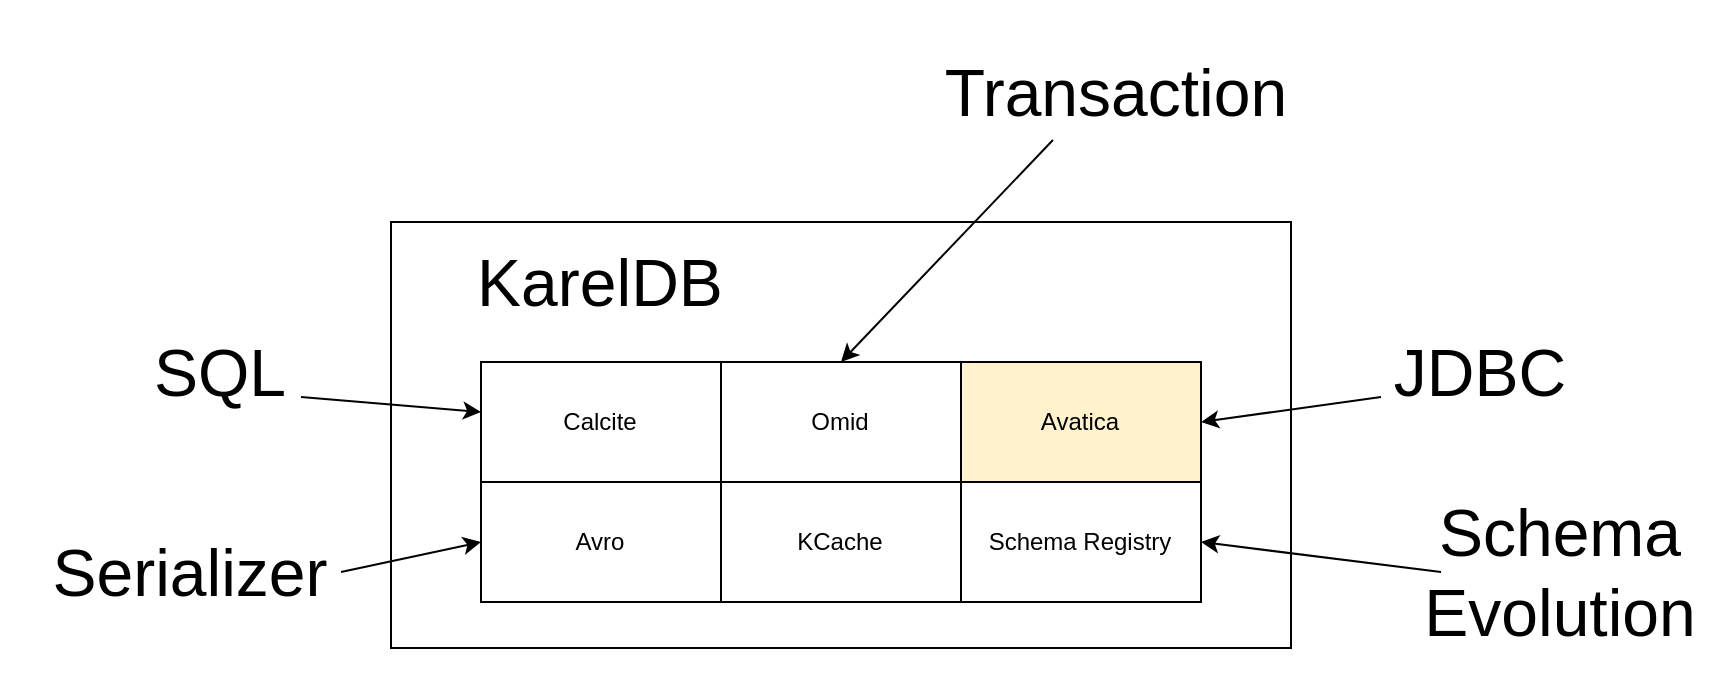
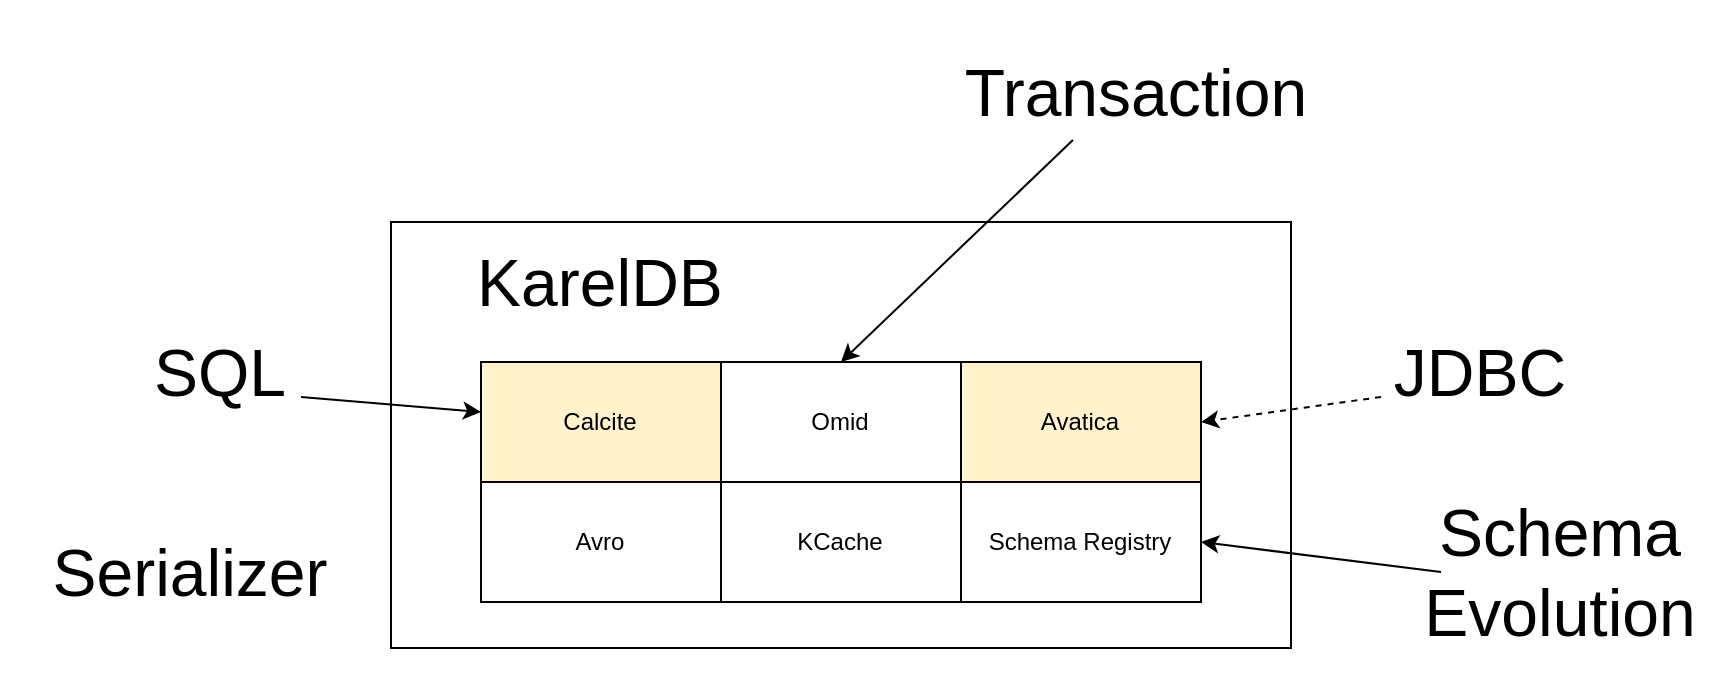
  <mxCell id="0" />
  <mxCell id="1" parent="0" />
  <mxCell id="2" value="" style="rounded=0;whiteSpace=wrap;html=1;" vertex="1" parent="1"><mxGeometry x="195" y="110.5" width="450" height="213" as="geometry" /></mxCell>
  <mxCell id="3" value="KCache" style="rounded=0;whiteSpace=wrap;html=1;" vertex="1" parent="1"><mxGeometry x="360" y="240.5" width="120" height="60" as="geometry" /></mxCell>
  <mxCell id="4" value="Avro" style="rounded=0;whiteSpace=wrap;html=1;" vertex="1" parent="1"><mxGeometry x="240" y="240.5" width="120" height="60" as="geometry" /></mxCell>
- <mxCell id="5" value="Calcite" style="rounded=0;whiteSpace=wrap;html=1;" vertex="1" parent="1"><mxGeometry x="240" y="180.5" width="120" height="60" as="geometry" /></mxCell>
+ <mxCell id="5" value="Calcite" style="rounded=0;whiteSpace=wrap;html=1;fillColor=#fff2cc;" vertex="1" parent="1"><mxGeometry x="240" y="180.5" width="120" height="60" as="geometry" /></mxCell>
  <mxCell id="6" value="Omid" style="rounded=0;whiteSpace=wrap;html=1;" vertex="1" parent="1"><mxGeometry x="360" y="180.5" width="120" height="60" as="geometry" /></mxCell>
  <mxCell id="7" value="Avatica" style="rounded=0;whiteSpace=wrap;html=1;fillColor=#fff2cc;" vertex="1" parent="1"><mxGeometry x="480" y="180.5" width="120" height="60" as="geometry" /></mxCell>
  <mxCell id="8" value="Schema Registry" style="rounded=0;whiteSpace=wrap;html=1;" vertex="1" parent="1"><mxGeometry x="480" y="240.5" width="120" height="60" as="geometry" /></mxCell>
  <mxCell id="9" value="KarelDB" style="text;html=1;strokeColor=none;fillColor=none;align=center;verticalAlign=middle;whiteSpace=wrap;rounded=0;fontSize=33;" vertex="1" parent="1"><mxGeometry x="220" y="110.5" width="160" height="60" as="geometry" /></mxCell>
  <mxCell id="10" value="SQL" style="text;html=1;strokeColor=none;fillColor=none;align=center;verticalAlign=middle;whiteSpace=wrap;rounded=0;fontSize=33;" vertex="1" parent="1"><mxGeometry x="70" y="160.5" width="80" height="50" as="geometry" /></mxCell>
  <mxCell id="11" value="" style="endArrow=classic;html=1;fontSize=33;exitX=1;exitY=0.75;exitDx=0;exitDy=0;" edge="1" parent="1" source="10" target="5"><mxGeometry width="50" height="50" relative="1" as="geometry"><mxPoint x="70" y="340.5" as="sourcePoint" /><mxPoint x="120" y="340.5" as="targetPoint" /></mxGeometry></mxCell>
  <mxCell id="12" value="Serializer" style="text;html=1;strokeColor=none;fillColor=none;align=center;verticalAlign=middle;whiteSpace=wrap;rounded=0;fontSize=33;" vertex="1" parent="1"><mxGeometry x="20" y="260.5" width="150" height="50" as="geometry" /></mxCell>
- <mxCell id="13" value="" style="endArrow=classic;html=1;fontSize=33;exitX=1;exitY=0.5;exitDx=0;exitDy=0;entryX=0;entryY=0.5;entryDx=0;entryDy=0;" edge="1" parent="1" source="12" target="4"><mxGeometry width="50" height="50" relative="1" as="geometry"><mxPoint x="160" y="280.5" as="sourcePoint" /><mxPoint x="250" y="288" as="targetPoint" /></mxGeometry></mxCell>
- <mxCell id="14" value="Transaction" style="text;html=1;strokeColor=none;fillColor=none;align=center;verticalAlign=middle;whiteSpace=wrap;rounded=0;fontSize=33;" vertex="1" parent="1"><mxGeometry x="470" y="20.5" width="176" height="50" as="geometry" /></mxCell>
+ <mxCell id="14" value="Transaction" style="text;html=1;strokeColor=none;fillColor=none;align=center;verticalAlign=middle;whiteSpace=wrap;rounded=0;fontSize=33;" vertex="1" parent="1"><mxGeometry x="480" y="20.5" width="176" height="50" as="geometry" /></mxCell>
  <mxCell id="15" value="" style="endArrow=classic;html=1;fontSize=33;exitX=0.318;exitY=0.98;exitDx=0;exitDy=0;entryX=0.5;entryY=0;entryDx=0;entryDy=0;exitPerimeter=0;" edge="1" parent="1" source="14" target="6"><mxGeometry width="50" height="50" relative="1" as="geometry"><mxPoint x="523" y="80.5" as="sourcePoint" /><mxPoint x="613" y="65.5" as="targetPoint" /></mxGeometry></mxCell>
  <mxCell id="16" value="JDBC" style="text;html=1;strokeColor=none;fillColor=none;align=center;verticalAlign=middle;whiteSpace=wrap;rounded=0;fontSize=33;" vertex="1" parent="1"><mxGeometry x="690" y="160.5" width="100" height="50" as="geometry" /></mxCell>
- <mxCell id="17" value="" style="endArrow=classic;html=1;fontSize=33;exitX=0;exitY=0.75;exitDx=0;exitDy=0;entryX=1;entryY=0.5;entryDx=0;entryDy=0;" edge="1" parent="1" source="16" target="7"><mxGeometry width="50" height="50" relative="1" as="geometry"><mxPoint x="825.968" y="85" as="sourcePoint" /><mxPoint x="710" y="196" as="targetPoint" /></mxGeometry></mxCell>
+ <mxCell id="17" value="" style="endArrow=classic;html=1;fontSize=33;exitX=0;exitY=0.75;exitDx=0;exitDy=0;entryX=1;entryY=0.5;entryDx=0;entryDy=0;dashed=1;" edge="1" parent="1" source="16" target="7"><mxGeometry width="50" height="50" relative="1" as="geometry"><mxPoint x="825.968" y="85" as="sourcePoint" /><mxPoint x="710" y="196" as="targetPoint" /></mxGeometry></mxCell>
  <mxCell id="18" value="Schema Evolution" style="text;html=1;strokeColor=none;fillColor=none;align=center;verticalAlign=middle;whiteSpace=wrap;rounded=0;fontSize=33;" vertex="1" parent="1"><mxGeometry x="720" y="260.5" width="120" height="50" as="geometry" /></mxCell>
  <mxCell id="19" value="" style="endArrow=classic;html=1;fontSize=33;exitX=0;exitY=0.5;exitDx=0;exitDy=0;entryX=1;entryY=0.5;entryDx=0;entryDy=0;" edge="1" parent="1" source="18" target="8"><mxGeometry width="50" height="50" relative="1" as="geometry"><mxPoint x="690" y="270.5" as="sourcePoint" /><mxPoint x="600" y="283" as="targetPoint" /></mxGeometry></mxCell>
